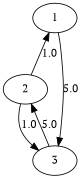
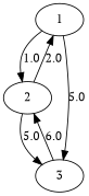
  digraph {
    fontname="PT Serif"
    node [fontname="PT Serif"]
    edge [fontname="PT Serif"]
    1
    2
    3
+   1 -> 2 [label=1.0]
    1 -> 3 [label=5.0]
-   2 -> 1 [label=1.0]
-   2 -> 3 [label=1.0]
-   3 -> 2 [label=5.0]
+   2 -> 1 [label=2.0]
+   2 -> 3 [label=5.0]
+   3 -> 2 [label=6.0]
  }
